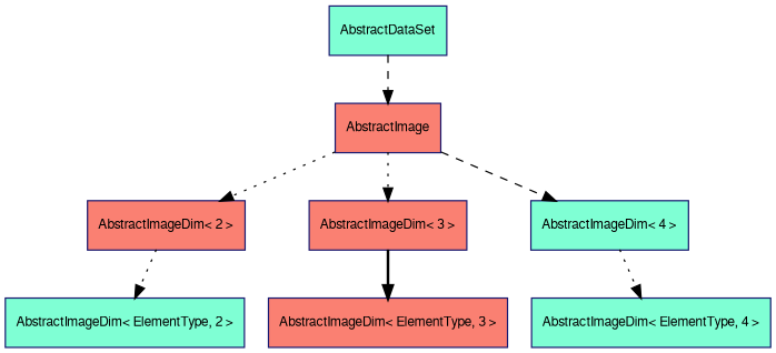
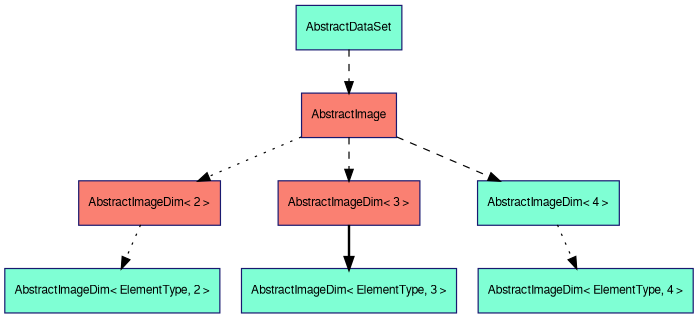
  digraph {
    rankdir=TB
    node [color=midnightblue dir=back fillcolor=salmon fontname=FreeSans fontsize=10 shape=record style=filled]
    edge [fontname=FreeSans fontsize=10 labelfontname=FreeSans labelfontsize=10 style=dotted]
    n1 [label="AbstractImageDim\< 2 \>"]
    n2 [fillcolor=aquamarine label="AbstractImageDim\< ElementType, 2 \>"]
    n3 [label="AbstractImageDim\< 3 \>"]
-   n4 [label="AbstractImageDim\< ElementType, 3 \>"]
+   n4 [fillcolor=aquamarine label="AbstractImageDim\< ElementType, 3 \>"]
    n5 [fillcolor=aquamarine label="AbstractImageDim\< 4 \>"]
    n6 [fillcolor=aquamarine label="AbstractImageDim\< ElementType, 4 \>"]
    AbstractDataSet [fillcolor=aquamarine]
    AbstractImage
    n1 -> n2
    n3 -> n4 [style=bold]
    n5 -> n6
    AbstractDataSet -> AbstractImage [style=dashed]
    AbstractImage -> n1
-   AbstractImage -> n3
+   AbstractImage -> n3 [style=dashed]
    AbstractImage -> n5 [style=dashed]
  }
